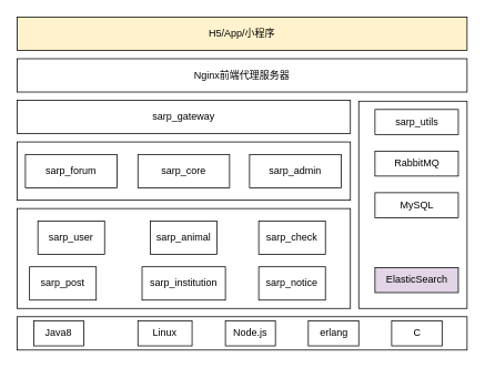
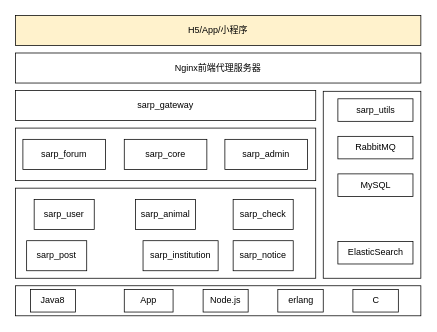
  <mxCell id="0" />
  <mxCell id="1" parent="0" />
  <mxCell id="2" value="" style="rounded=0;whiteSpace=wrap;html=1;" parent="1" vertex="1"><mxGeometry x="20" y="380" width="540" height="40" as="geometry" /></mxCell>
  <mxCell id="3" value="" style="rounded=0;whiteSpace=wrap;html=1;" parent="1" vertex="1"><mxGeometry x="430" y="121" width="130" height="249" as="geometry" /></mxCell>
  <mxCell id="4" value="H5/App/小程序" style="rounded=0;whiteSpace=wrap;html=1;fillColor=#fff2cc;" parent="1" vertex="1"><mxGeometry x="20" y="20" width="540" height="40" as="geometry" /></mxCell>
  <mxCell id="5" value="Nginx前端代理服务器" style="rounded=0;whiteSpace=wrap;html=1;" parent="1" vertex="1"><mxGeometry x="20" y="70" width="540" height="40" as="geometry" /></mxCell>
  <mxCell id="6" value="sarp_gateway" style="rounded=0;whiteSpace=wrap;html=1;" parent="1" vertex="1"><mxGeometry x="20" y="120" width="400" height="40" as="geometry" /></mxCell>
  <mxCell id="7" value="" style="rounded=0;whiteSpace=wrap;html=1;" parent="1" vertex="1"><mxGeometry x="20" y="170" width="400" height="70" as="geometry" /></mxCell>
  <mxCell id="8" value="" style="rounded=0;whiteSpace=wrap;html=1;" parent="1" vertex="1"><mxGeometry x="20" y="250" width="400" height="120" as="geometry" /></mxCell>
  <mxCell id="9" value="sarp_forum" style="rounded=0;whiteSpace=wrap;html=1;" parent="1" vertex="1"><mxGeometry x="30" y="185" width="110" height="40" as="geometry" /></mxCell>
  <mxCell id="10" value="sarp_core" style="rounded=0;whiteSpace=wrap;html=1;" parent="1" vertex="1"><mxGeometry x="165" y="185" width="110" height="40" as="geometry" /></mxCell>
  <mxCell id="11" value="sarp_admin" style="rounded=0;whiteSpace=wrap;html=1;" parent="1" vertex="1"><mxGeometry x="299" y="185" width="110" height="40" as="geometry" /></mxCell>
  <mxCell id="12" value="sarp_user" style="rounded=0;whiteSpace=wrap;html=1;" parent="1" vertex="1"><mxGeometry x="45" y="265" width="80" height="40" as="geometry" /></mxCell>
  <mxCell id="13" value="sarp_animal" style="rounded=0;whiteSpace=wrap;html=1;" parent="1" vertex="1"><mxGeometry x="180" y="265" width="80" height="40" as="geometry" /></mxCell>
  <mxCell id="14" value="sarp_check" style="rounded=0;whiteSpace=wrap;html=1;" parent="1" vertex="1"><mxGeometry x="310" y="265" width="80" height="40" as="geometry" /></mxCell>
  <mxCell id="15" value="sarp_notice" style="rounded=0;whiteSpace=wrap;html=1;" parent="1" vertex="1"><mxGeometry x="310" y="320" width="80" height="40" as="geometry" /></mxCell>
- <mxCell id="16" value="sarp_institution" style="rounded=0;whiteSpace=wrap;html=1;" parent="1" vertex="1"><mxGeometry x="170" y="320" width="100" height="40" as="geometry" /></mxCell>
+ <mxCell id="16" value="sarp_institution" style="rounded=0;whiteSpace=wrap;html=1;" parent="1" vertex="1"><mxGeometry x="190" y="320" width="100" height="40" as="geometry" /></mxCell>
  <mxCell id="17" value="sarp_post" style="rounded=0;whiteSpace=wrap;html=1;" parent="1" vertex="1"><mxGeometry x="35" y="320" width="80" height="40" as="geometry" /></mxCell>
  <mxCell id="18" value="sarp_utils" style="rounded=0;whiteSpace=wrap;html=1;" parent="1" vertex="1"><mxGeometry x="449.5" y="131" width="100" height="30" as="geometry" /></mxCell>
  <mxCell id="19" value="RabbitMQ" style="rounded=0;whiteSpace=wrap;html=1;" parent="1" vertex="1"><mxGeometry x="449.5" y="181" width="100" height="30" as="geometry" /></mxCell>
  <mxCell id="20" value="MySQL" style="rounded=0;whiteSpace=wrap;html=1;" parent="1" vertex="1"><mxGeometry x="449.5" y="231" width="100" height="30" as="geometry" /></mxCell>
- <mxCell id="21" value="ElasticS&lt;span style=&quot;background-color: initial;&quot;&gt;earch&lt;/span&gt;" style="rounded=0;whiteSpace=wrap;html=1;fillColor=#e1d5e7;" parent="1" vertex="1"><mxGeometry x="449.5" y="321" width="100" height="30" as="geometry" /></mxCell>
+ <mxCell id="21" value="ElasticS&lt;span style=&quot;background-color: initial;&quot;&gt;earch&lt;/span&gt;" style="rounded=0;whiteSpace=wrap;html=1;" parent="1" vertex="1"><mxGeometry x="449.5" y="321" width="100" height="30" as="geometry" /></mxCell>
  <mxCell id="22" value="Java8" style="rounded=0;whiteSpace=wrap;html=1;" parent="1" vertex="1"><mxGeometry x="40" y="385" width="60" height="30" as="geometry" /></mxCell>
- <mxCell id="23" value="Linux" style="rounded=0;whiteSpace=wrap;html=1;" parent="1" vertex="1"><mxGeometry x="165" y="385" width="65" height="30" as="geometry" /></mxCell>
+ <mxCell id="23" value="App" style="rounded=0;whiteSpace=wrap;html=1;" parent="1" vertex="1"><mxGeometry x="165" y="385" width="65" height="30" as="geometry" /></mxCell>
  <mxCell id="24" value="Node.js" style="rounded=0;whiteSpace=wrap;html=1;" parent="1" vertex="1"><mxGeometry x="270" y="385" width="60" height="30" as="geometry" /></mxCell>
  <mxCell id="25" value="erlang" style="rounded=0;whiteSpace=wrap;html=1;" parent="1" vertex="1"><mxGeometry x="369.5" y="385" width="60.5" height="30" as="geometry" /></mxCell>
  <mxCell id="26" value="C" style="rounded=0;whiteSpace=wrap;html=1;" parent="1" vertex="1"><mxGeometry x="469.5" y="385" width="60.5" height="30" as="geometry" /></mxCell>
